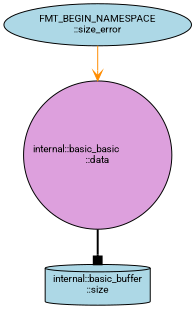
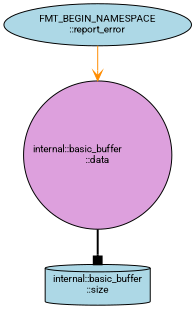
  digraph {
    fontname=Roboto
    rankdir=TB
    node [color=black fillcolor=lightblue fontname=Roboto fontsize=10 style=filled]
    edge [fontname=Roboto fontsize=10 labelfontname=Helvetica labelfontsize=10]
-   n1 [fontcolor=black height=0.2 label="FMT_BEGIN_NAMESPACE\l::size_error" shape=ellipse width=0.4]
-   n2 [fillcolor=plum height=0.2 label="internal::basic_basic\l::data" shape=circle width=0.4]
+   n1 [fontcolor=black height=0.2 label="FMT_BEGIN_NAMESPACE\l::report_error" shape=ellipse width=0.4]
+   n2 [fillcolor=plum height=0.2 label="internal::basic_buffer\l::data" shape=circle width=0.4]
    n3 [height=0.2 label="internal::basic_buffer\l::size" shape=cylinder width=0.4]
    n1 -> n2 [arrowhead=vee color=darkorange style=solid]
    n2 -> n3 [arrowhead=box color=black style=bold]
  }
